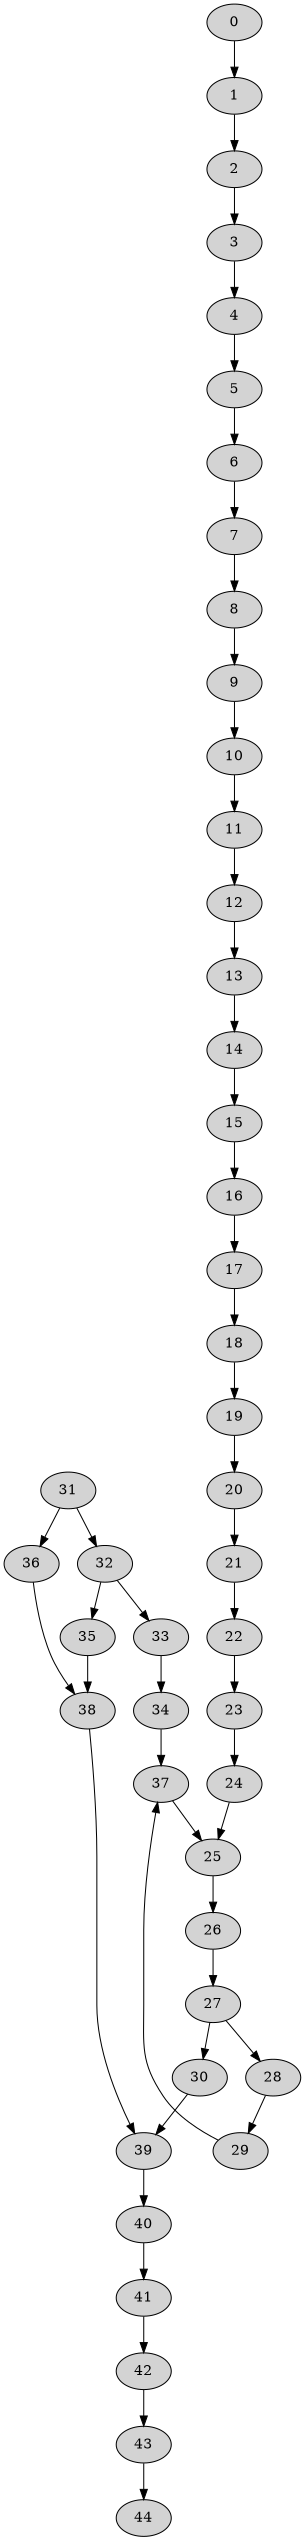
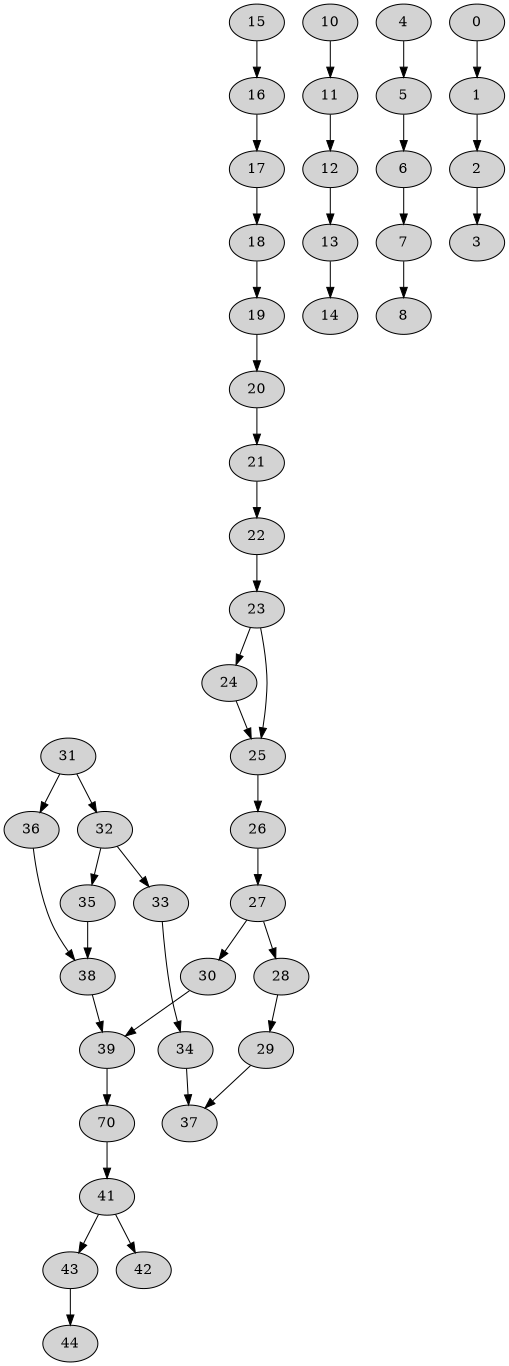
  digraph {
    node [fillcolor=lightgrey style=filled]
    n1 [label=44]
    n2 [label=43]
    n3 [label=42]
    n4 [label=41]
-   n5 [label=40]
+   n5 [label=70]
    n6 [label=37]
    n7 [label=25]
    n8 [label=26]
    n9 [label=34]
    n10 [label=39]
    n11 [label=29]
    n12 [label=35]
    n13 [label=38]
    n14 [label=33]
    n15 [label=30]
    n16 [label=28]
    n17 [label=32]
    n18 [label=36]
    n19 [label=27]
    n20 [label=31]
    n21 [label=24]
    n22 [label=23]
    n23 [label=22]
    n24 [label=21]
    n25 [label=20]
    n26 [label=19]
    n27 [label=18]
    n28 [label=17]
    n29 [label=16]
    n30 [label=15]
    n31 [label=14]
    n32 [label=13]
    n33 [label=12]
    n34 [label=11]
    n35 [label=10]
-   n36 [label=9]
    n37 [label=8]
    n38 [label=7]
    n39 [label=6]
    n40 [label=5]
    n41 [label=4]
    n42 [label=3]
    n43 [label=2]
    n44 [label=1]
    n45 [label=0]
    n2 -> n1
-   n3 -> n2
+   n4 -> n2
    n4 -> n3
    n5 -> n4
-   n6 -> n7
+   n22 -> n7
    n7 -> n8
    n8 -> n19
    n9 -> n6
    n10 -> n5
    n11 -> n6
    n12 -> n13
    n13 -> n10
    n14 -> n9
    n15 -> n10
    n16 -> n11
    n17 -> n12
    n17 -> n14
    n18 -> n13
    n19 -> n15
    n19 -> n16
    n20 -> n17
    n20 -> n18
    n21 -> n7
    n22 -> n21
    n23 -> n22
    n24 -> n23
    n25 -> n24
    n26 -> n25
    n27 -> n26
    n28 -> n27
    n29 -> n28
    n30 -> n29
-   n31 -> n30
    n32 -> n31
    n33 -> n32
    n34 -> n33
    n35 -> n34
-   n36 -> n35
-   n37 -> n36
    n38 -> n37
    n39 -> n38
    n40 -> n39
    n41 -> n40
-   n42 -> n41
    n43 -> n42
    n44 -> n43
    n45 -> n44
  }
